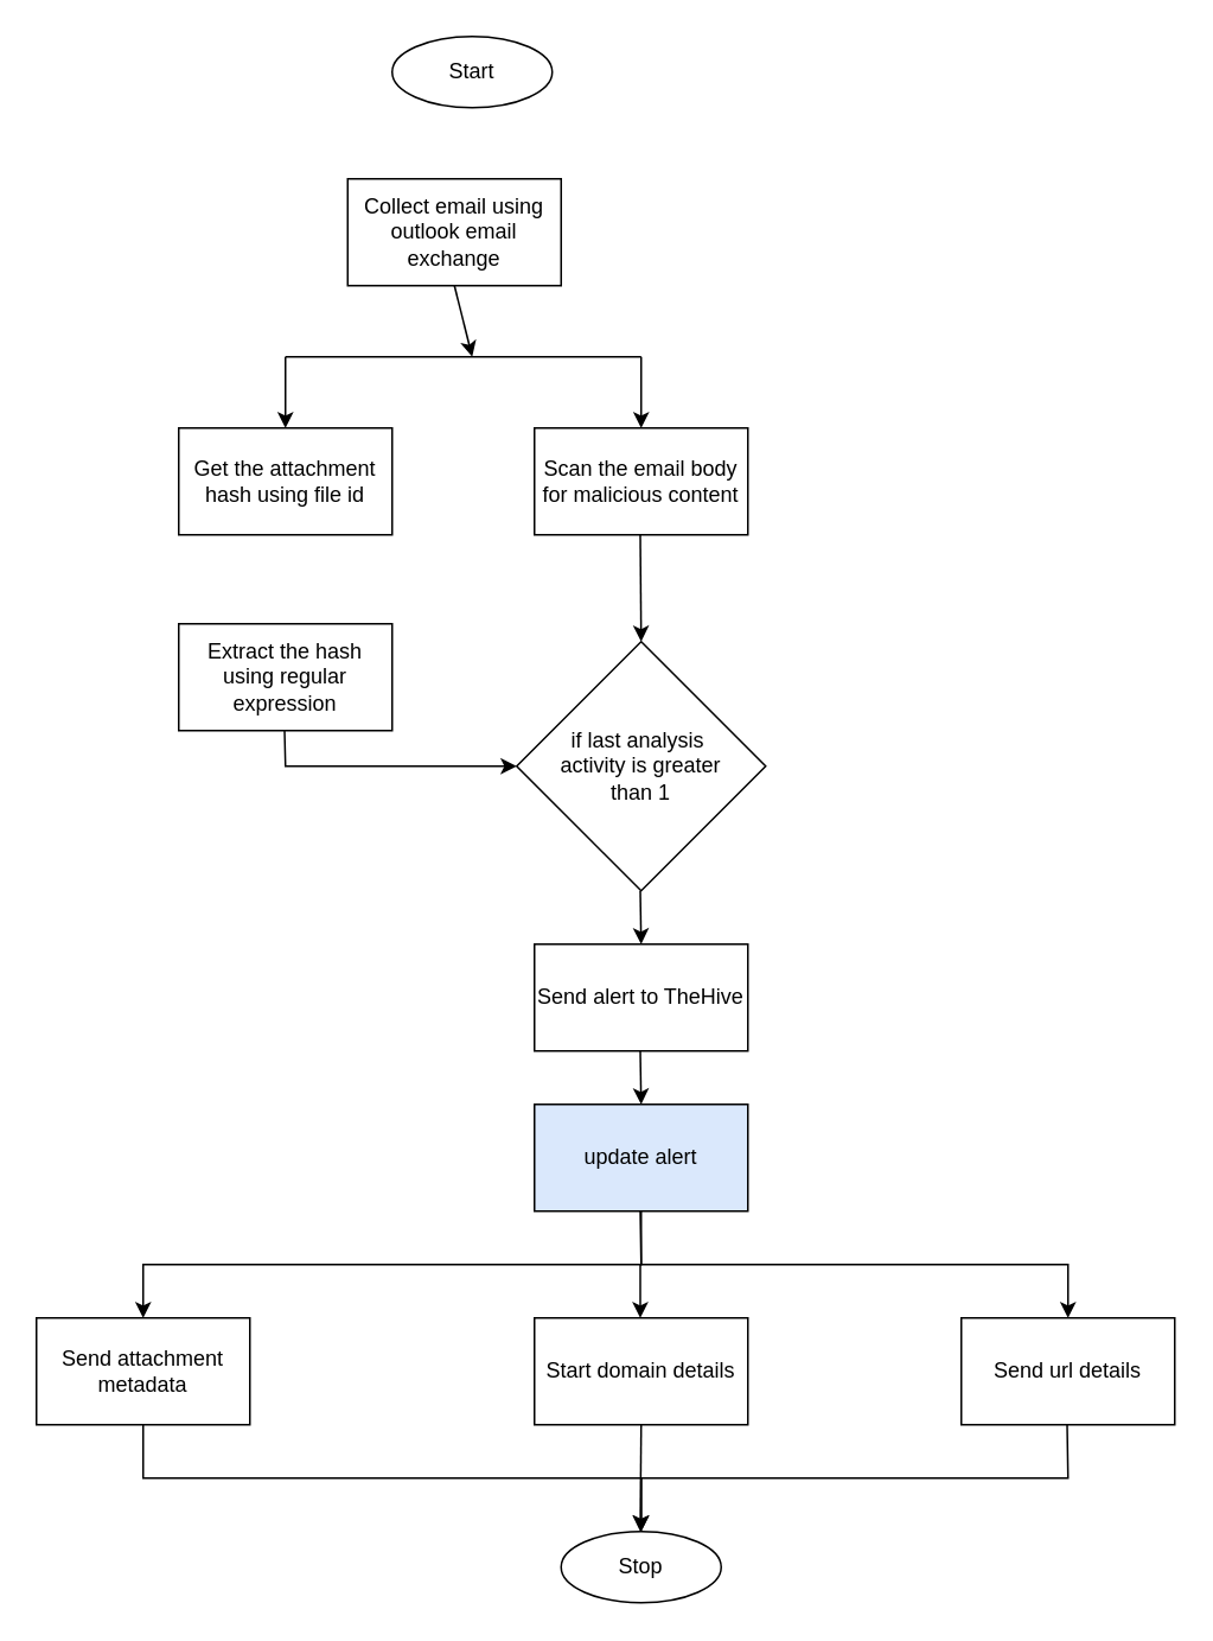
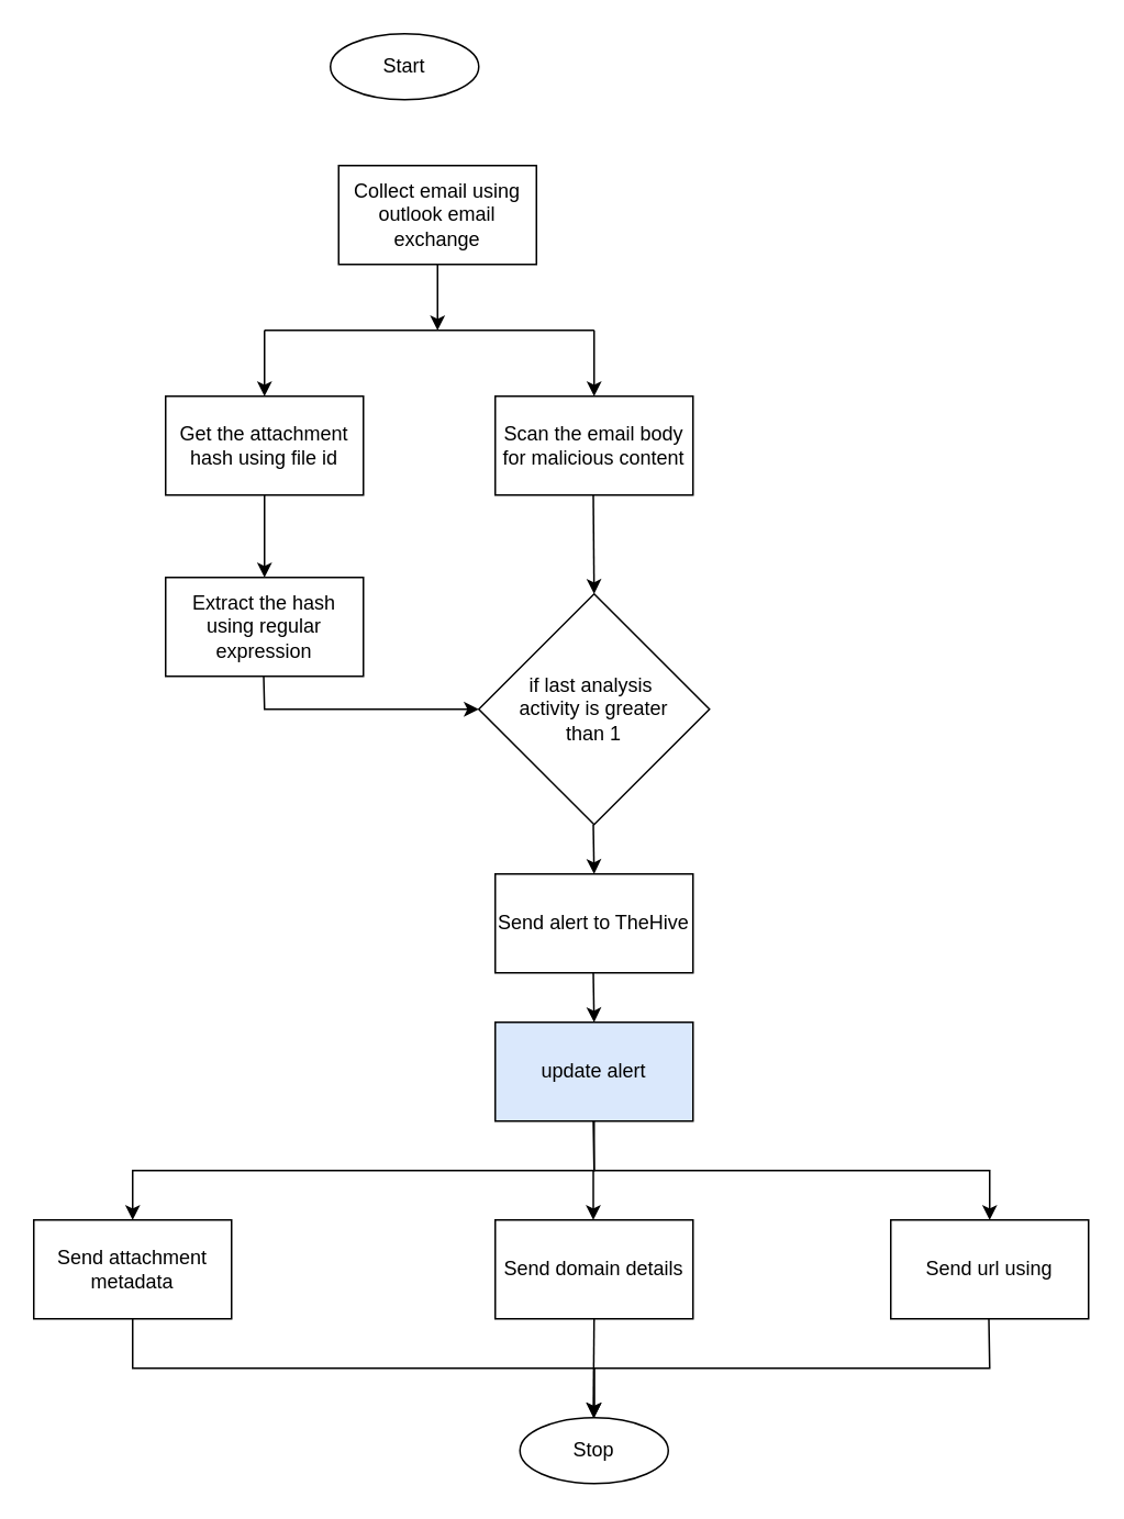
  <mxCell id="0" />
  <mxCell id="1" parent="0" />
- <mxCell id="2" value="Start" style="ellipse;whiteSpace=wrap;html=1;" vertex="1" parent="1"><mxGeometry x="220" y="20" width="90" height="40" as="geometry" /></mxCell>
- <mxCell id="3" value="Collect email using outlook email exchange" style="rounded=0;whiteSpace=wrap;html=1;" vertex="1" parent="1"><mxGeometry x="195" y="100" width="120" height="60" as="geometry" /></mxCell>
+ <mxCell id="2" value="Start" style="ellipse;whiteSpace=wrap;html=1;" vertex="1" parent="1"><mxGeometry x="200" y="20" width="90" height="40" as="geometry" /></mxCell>
+ <mxCell id="3" value="Collect email using outlook email exchange" style="rounded=0;whiteSpace=wrap;html=1;" vertex="1" parent="1"><mxGeometry x="205" y="100" width="120" height="60" as="geometry" /></mxCell>
  <mxCell id="4" value="" style="endArrow=classic;html=1;rounded=0;exitX=0.5;exitY=1;exitDx=0;exitDy=0;" edge="1" parent="1" source="3"><mxGeometry width="50" height="50" relative="1" as="geometry"><mxPoint x="270" y="130" as="sourcePoint" /><mxPoint x="265" y="200" as="targetPoint" /></mxGeometry></mxCell>
  <mxCell id="5" value="" style="endArrow=none;html=1;rounded=0;" edge="1" parent="1"><mxGeometry width="50" height="50" relative="1" as="geometry"><mxPoint x="160" y="200" as="sourcePoint" /><mxPoint x="360" y="200" as="targetPoint" /></mxGeometry></mxCell>
  <mxCell id="6" value="" style="endArrow=classic;html=1;rounded=0;" edge="1" parent="1"><mxGeometry width="50" height="50" relative="1" as="geometry"><mxPoint x="160" y="200" as="sourcePoint" /><mxPoint x="160" y="240" as="targetPoint" /></mxGeometry></mxCell>
  <mxCell id="7" value="" style="endArrow=classic;html=1;rounded=0;" edge="1" parent="1" target="8"><mxGeometry width="50" height="50" relative="1" as="geometry"><mxPoint x="360" y="200" as="sourcePoint" /><mxPoint x="360" y="240" as="targetPoint" /></mxGeometry></mxCell>
  <mxCell id="8" value="Scan the email body for malicious content" style="rounded=0;whiteSpace=wrap;html=1;" vertex="1" parent="1"><mxGeometry x="300" y="240" width="120" height="60" as="geometry" /></mxCell>
  <mxCell id="9" value="Get the attachment hash using file id" style="rounded=0;whiteSpace=wrap;html=1;" vertex="1" parent="1"><mxGeometry x="100" y="240" width="120" height="60" as="geometry" /></mxCell>
  <mxCell id="10" value="Extract the hash using regular expression" style="rounded=0;whiteSpace=wrap;html=1;" vertex="1" parent="1"><mxGeometry x="100" y="350" width="120" height="60" as="geometry" /></mxCell>
+ <mxCell id="11" value="" style="endArrow=classic;html=1;rounded=0;entryX=0.5;entryY=0;entryDx=0;entryDy=0;exitX=0.5;exitY=1;exitDx=0;exitDy=0;" edge="1" parent="1" source="9" target="10"><mxGeometry width="50" height="50" relative="1" as="geometry"><mxPoint x="110" y="320" as="sourcePoint" /><mxPoint x="170" y="250" as="targetPoint" /></mxGeometry></mxCell>
  <mxCell id="12" value="" style="endArrow=classic;html=1;rounded=0;entryX=0.5;entryY=0;entryDx=0;entryDy=0;exitX=0.5;exitY=1;exitDx=0;exitDy=0;" edge="1" parent="1" target="14"><mxGeometry width="50" height="50" relative="1" as="geometry"><mxPoint x="359.5" y="300" as="sourcePoint" /><mxPoint x="359.5" y="350" as="targetPoint" /></mxGeometry></mxCell>
  <mxCell id="13" value="" style="endArrow=classic;html=1;rounded=0;entryX=0;entryY=0.5;entryDx=0;entryDy=0;exitX=0.5;exitY=1;exitDx=0;exitDy=0;" edge="1" parent="1" target="14"><mxGeometry width="50" height="50" relative="1" as="geometry"><mxPoint x="159.5" y="410" as="sourcePoint" /><mxPoint x="159.5" y="460" as="targetPoint" /><Array as="points"><mxPoint x="160" y="430" /></Array></mxGeometry></mxCell>
  <mxCell id="14" value="if last analysis&amp;nbsp;&lt;div&gt;activity&lt;span style=&quot;background-color: initial;&quot;&gt;&amp;nbsp;is greater&lt;/span&gt;&lt;/div&gt;&lt;div&gt;&lt;span style=&quot;background-color: initial;&quot;&gt;than 1&lt;/span&gt;&lt;/div&gt;" style="rhombus;whiteSpace=wrap;html=1;" vertex="1" parent="1"><mxGeometry x="290" y="360" width="140" height="140" as="geometry" /></mxCell>
  <mxCell id="15" value="Send alert to TheHive" style="rounded=0;whiteSpace=wrap;html=1;" vertex="1" parent="1"><mxGeometry x="300" y="530" width="120" height="60" as="geometry" /></mxCell>
  <mxCell id="16" value="" style="endArrow=classic;html=1;rounded=0;exitX=0.5;exitY=1;exitDx=0;exitDy=0;" edge="1" parent="1"><mxGeometry width="50" height="50" relative="1" as="geometry"><mxPoint x="359.5" y="500" as="sourcePoint" /><mxPoint x="360" y="530" as="targetPoint" /></mxGeometry></mxCell>
  <mxCell id="17" value="" style="endArrow=classic;html=1;rounded=0;exitX=0.5;exitY=1;exitDx=0;exitDy=0;" edge="1" parent="1"><mxGeometry width="50" height="50" relative="1" as="geometry"><mxPoint x="359.5" y="590" as="sourcePoint" /><mxPoint x="360" y="620" as="targetPoint" /></mxGeometry></mxCell>
  <mxCell id="18" value="update alert" style="rounded=0;whiteSpace=wrap;html=1;fillColor=#dae8fc;" vertex="1" parent="1"><mxGeometry x="300" y="620" width="120" height="60" as="geometry" /></mxCell>
  <mxCell id="19" value="" style="endArrow=classic;html=1;rounded=0;exitX=0.5;exitY=1;exitDx=0;exitDy=0;" edge="1" parent="1"><mxGeometry width="50" height="50" relative="1" as="geometry"><mxPoint x="359.5" y="680" as="sourcePoint" /><mxPoint x="80" y="740" as="targetPoint" /><Array as="points"><mxPoint x="360" y="710" /><mxPoint x="80" y="710" /></Array></mxGeometry></mxCell>
  <mxCell id="20" value="" style="endArrow=classic;html=1;rounded=0;" edge="1" parent="1"><mxGeometry width="50" height="50" relative="1" as="geometry"><mxPoint x="359.5" y="710" as="sourcePoint" /><mxPoint x="359.5" y="740" as="targetPoint" /></mxGeometry></mxCell>
  <mxCell id="21" value="" style="endArrow=classic;html=1;rounded=0;" edge="1" parent="1"><mxGeometry width="50" height="50" relative="1" as="geometry"><mxPoint x="360" y="680" as="sourcePoint" /><mxPoint x="600" y="740" as="targetPoint" /><Array as="points"><mxPoint x="360" y="710" /><mxPoint x="600" y="710" /></Array></mxGeometry></mxCell>
  <mxCell id="22" value="Send attachment metadata" style="rounded=0;whiteSpace=wrap;html=1;" vertex="1" parent="1"><mxGeometry x="20" y="740" width="120" height="60" as="geometry" /></mxCell>
- <mxCell id="23" value="Start domain details" style="rounded=0;whiteSpace=wrap;html=1;" vertex="1" parent="1"><mxGeometry x="300" y="740" width="120" height="60" as="geometry" /></mxCell>
- <mxCell id="24" value="Send url details" style="rounded=0;whiteSpace=wrap;html=1;" vertex="1" parent="1"><mxGeometry x="540" y="740" width="120" height="60" as="geometry" /></mxCell>
+ <mxCell id="23" value="Send domain details" style="rounded=0;whiteSpace=wrap;html=1;" vertex="1" parent="1"><mxGeometry x="300" y="740" width="120" height="60" as="geometry" /></mxCell>
+ <mxCell id="24" value="Send url using" style="rounded=0;whiteSpace=wrap;html=1;" vertex="1" parent="1"><mxGeometry x="540" y="740" width="120" height="60" as="geometry" /></mxCell>
  <mxCell id="25" value="" style="endArrow=classic;html=1;rounded=0;" edge="1" parent="1"><mxGeometry width="50" height="50" relative="1" as="geometry"><mxPoint x="80" y="800" as="sourcePoint" /><mxPoint x="360" y="860" as="targetPoint" /><Array as="points"><mxPoint x="80" y="830" /><mxPoint x="360" y="830" /></Array></mxGeometry></mxCell>
  <mxCell id="26" value="" style="endArrow=classic;html=1;rounded=0;exitX=0.5;exitY=1;exitDx=0;exitDy=0;" edge="1" parent="1"><mxGeometry width="50" height="50" relative="1" as="geometry"><mxPoint x="599.5" y="800" as="sourcePoint" /><mxPoint x="360" y="860" as="targetPoint" /><Array as="points"><mxPoint x="600" y="830" /><mxPoint x="360" y="830" /></Array></mxGeometry></mxCell>
  <mxCell id="27" value="" style="endArrow=classic;html=1;rounded=0;" edge="1" parent="1"><mxGeometry width="50" height="50" relative="1" as="geometry"><mxPoint x="360" y="800" as="sourcePoint" /><mxPoint x="359.5" y="860" as="targetPoint" /></mxGeometry></mxCell>
  <mxCell id="28" value="Stop" style="ellipse;whiteSpace=wrap;html=1;" vertex="1" parent="1"><mxGeometry x="315" y="860" width="90" height="40" as="geometry" /></mxCell>
